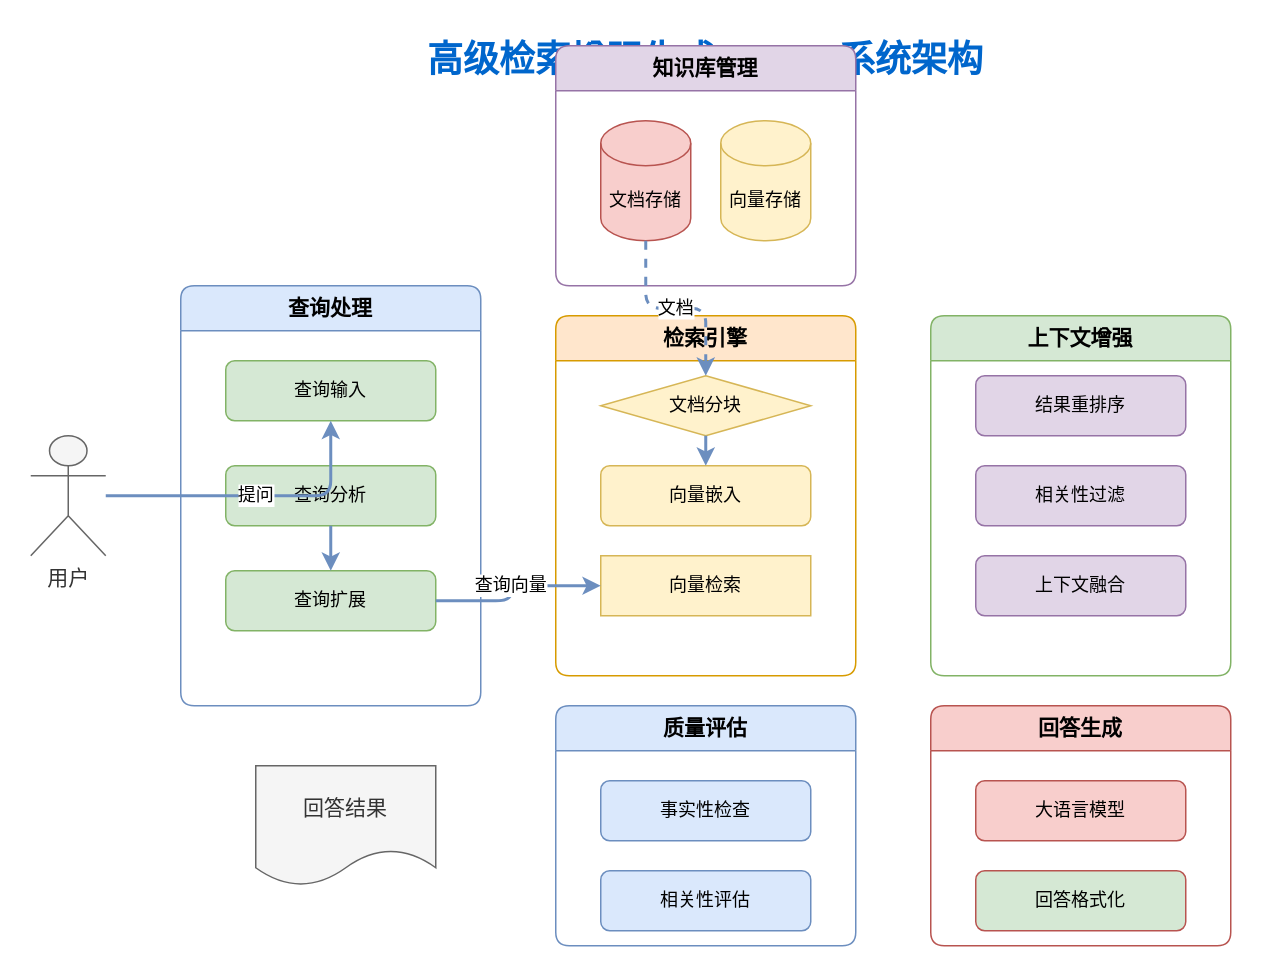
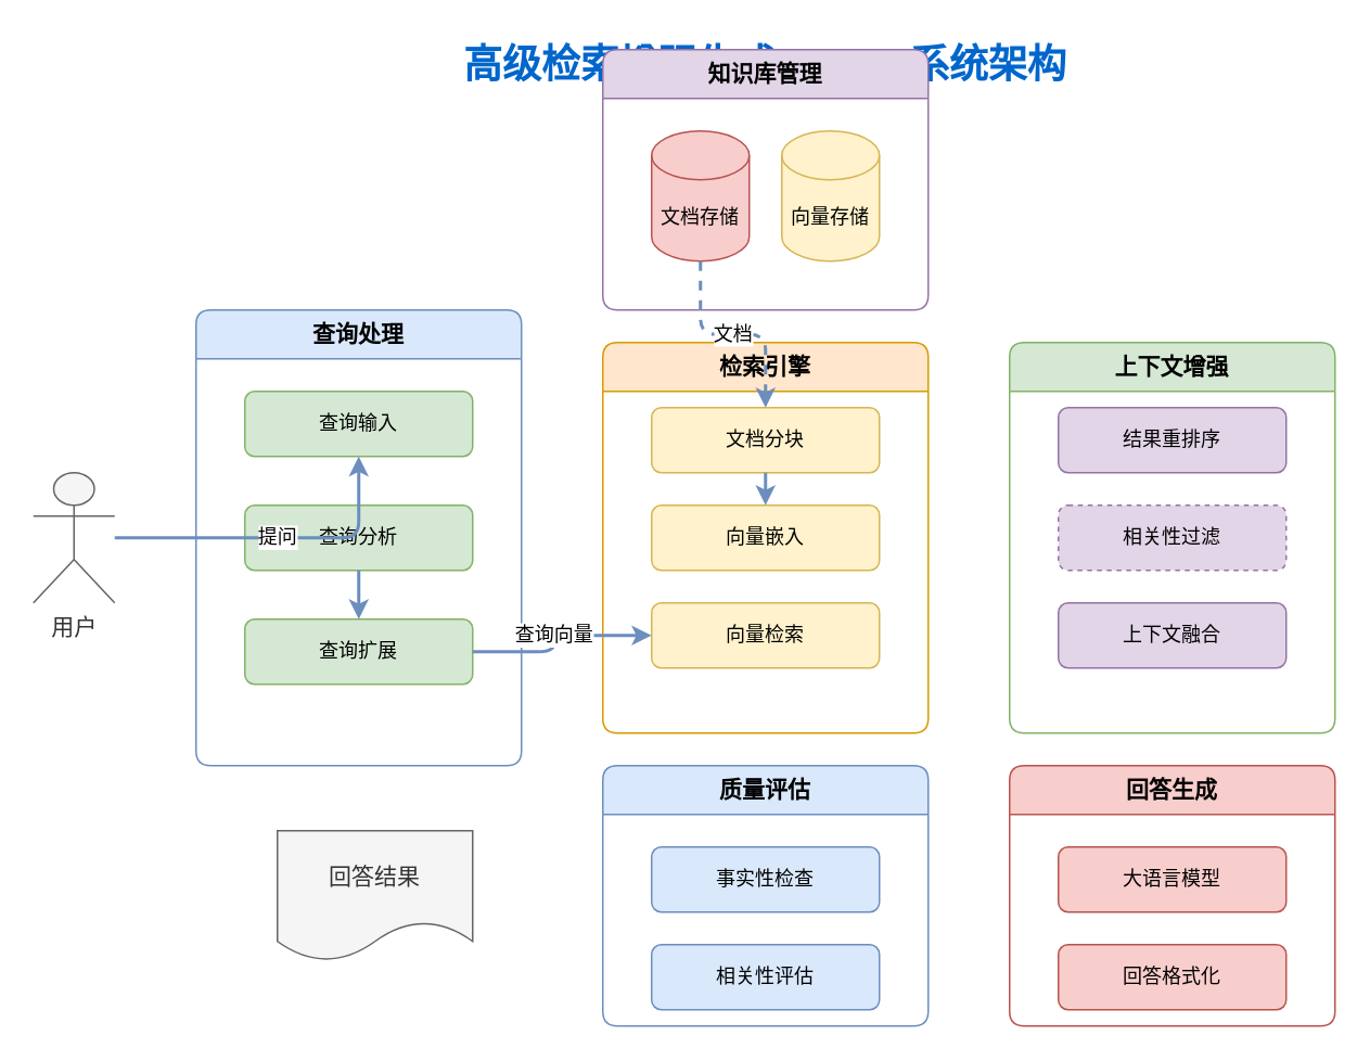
  <mxCell id="0" />
  <mxCell id="1" parent="0" />
  <mxCell id="2" value="高级检索增强生成 (RAG) 系统架构" style="text;html=1;strokeColor=none;fillColor=none;align=center;verticalAlign=middle;whiteSpace=wrap;rounded=0;fontSize=24;fontStyle=1;fontColor=#0066CC;" vertex="1" parent="1"><mxGeometry x="170" y="20" width="600" height="40" as="geometry" /></mxCell>
  <mxCell id="3" value="用户" style="shape=umlActor;verticalLabelPosition=bottom;verticalAlign=top;html=1;outlineConnect=0;fillColor=#f5f5f5;strokeColor=#666666;fontColor=#333333;fontSize=14;" vertex="1" parent="1"><mxGeometry x="20" y="290" width="50" height="80" as="geometry" /></mxCell>
  <mxCell id="4" value="查询处理" style="swimlane;whiteSpace=wrap;html=1;fillColor=#dae8fc;strokeColor=#6c8ebf;fontSize=14;fontStyle=1;startSize=30;rounded=1;arcSize=10;" vertex="1" parent="1"><mxGeometry x="120" y="190" width="200" height="280" as="geometry" /></mxCell>
  <mxCell id="5" value="查询输入" style="rounded=1;whiteSpace=wrap;html=1;fillColor=#d5e8d4;strokeColor=#82b366;fontSize=12;" vertex="1" parent="4"><mxGeometry x="30" y="50" width="140" height="40" as="geometry" /></mxCell>
  <mxCell id="6" value="查询分析" style="rounded=1;whiteSpace=wrap;html=1;fillColor=#d5e8d4;strokeColor=#82b366;fontSize=12;" vertex="1" parent="4"><mxGeometry x="30" y="120" width="140" height="40" as="geometry" /></mxCell>
  <mxCell id="7" value="查询扩展" style="rounded=1;whiteSpace=wrap;html=1;fillColor=#d5e8d4;strokeColor=#82b366;fontSize=12;" vertex="1" parent="4"><mxGeometry x="30" y="190" width="140" height="40" as="geometry" /></mxCell>
  <mxCell id="8" value="知识库管理" style="swimlane;whiteSpace=wrap;html=1;fillColor=#e1d5e7;strokeColor=#9673a6;fontSize=14;fontStyle=1;startSize=30;rounded=1;arcSize=10;" vertex="1" parent="1"><mxGeometry x="370" y="30" width="200" height="160" as="geometry" /></mxCell>
  <mxCell id="9" value="文档存储" style="shape=cylinder3;whiteSpace=wrap;html=1;boundedLbl=1;backgroundOutline=1;size=15;fillColor=#f8cecc;strokeColor=#b85450;fontSize=12;" vertex="1" parent="8"><mxGeometry x="30" y="50" width="60" height="80" as="geometry" /></mxCell>
  <mxCell id="10" value="向量存储" style="shape=cylinder3;whiteSpace=wrap;html=1;boundedLbl=1;backgroundOutline=1;size=15;fillColor=#fff2cc;strokeColor=#d6b656;fontSize=12;" vertex="1" parent="8"><mxGeometry x="110" y="50" width="60" height="80" as="geometry" /></mxCell>
  <mxCell id="11" value="检索引擎" style="swimlane;whiteSpace=wrap;html=1;fillColor=#ffe6cc;strokeColor=#d79b00;fontSize=14;fontStyle=1;startSize=30;rounded=1;arcSize=10;" vertex="1" parent="1"><mxGeometry x="370" y="210" width="200" height="240" as="geometry" /></mxCell>
- <mxCell id="12" value="文档分块" style="rhombus;whiteSpace=wrap;html=1;fillColor=#fff2cc;strokeColor=#d6b656;fontSize=12;" vertex="1" parent="11"><mxGeometry x="30" y="40" width="140" height="40" as="geometry" /></mxCell>
+ <mxCell id="12" value="文档分块" style="rounded=1;whiteSpace=wrap;html=1;fillColor=#fff2cc;strokeColor=#d6b656;fontSize=12;" vertex="1" parent="11"><mxGeometry x="30" y="40" width="140" height="40" as="geometry" /></mxCell>
  <mxCell id="13" value="向量嵌入" style="rounded=1;whiteSpace=wrap;html=1;fillColor=#fff2cc;strokeColor=#d6b656;fontSize=12;" vertex="1" parent="11"><mxGeometry x="30" y="100" width="140" height="40" as="geometry" /></mxCell>
- <mxCell id="14" value="向量检索" style="whiteSpace=wrap;html=1;fillColor=#fff2cc;strokeColor=#d6b656;fontSize=12;rounded=0;" vertex="1" parent="11"><mxGeometry x="30" y="160" width="140" height="40" as="geometry" /></mxCell>
+ <mxCell id="14" value="向量检索" style="rounded=1;whiteSpace=wrap;html=1;fillColor=#fff2cc;strokeColor=#d6b656;fontSize=12;" vertex="1" parent="11"><mxGeometry x="30" y="160" width="140" height="40" as="geometry" /></mxCell>
  <mxCell id="15" value="上下文增强" style="swimlane;whiteSpace=wrap;html=1;fillColor=#d5e8d4;strokeColor=#82b366;fontSize=14;fontStyle=1;startSize=30;rounded=1;arcSize=10;" vertex="1" parent="1"><mxGeometry x="620" y="210" width="200" height="240" as="geometry" /></mxCell>
  <mxCell id="16" value="结果重排序" style="rounded=1;whiteSpace=wrap;html=1;fillColor=#e1d5e7;strokeColor=#9673a6;fontSize=12;" vertex="1" parent="15"><mxGeometry x="30" y="40" width="140" height="40" as="geometry" /></mxCell>
- <mxCell id="17" value="相关性过滤" style="rounded=1;whiteSpace=wrap;html=1;fillColor=#e1d5e7;strokeColor=#9673a6;fontSize=12;" vertex="1" parent="15"><mxGeometry x="30" y="100" width="140" height="40" as="geometry" /></mxCell>
+ <mxCell id="17" value="相关性过滤" style="rounded=1;whiteSpace=wrap;html=1;fillColor=#e1d5e7;strokeColor=#9673a6;fontSize=12;dashed=1;" vertex="1" parent="15"><mxGeometry x="30" y="100" width="140" height="40" as="geometry" /></mxCell>
  <mxCell id="18" value="上下文融合" style="rounded=1;whiteSpace=wrap;html=1;fillColor=#e1d5e7;strokeColor=#9673a6;fontSize=12;" vertex="1" parent="15"><mxGeometry x="30" y="160" width="140" height="40" as="geometry" /></mxCell>
  <mxCell id="19" value="回答生成" style="swimlane;whiteSpace=wrap;html=1;fillColor=#f8cecc;strokeColor=#b85450;fontSize=14;fontStyle=1;startSize=30;rounded=1;arcSize=10;" vertex="1" parent="1"><mxGeometry x="620" y="470" width="200" height="160" as="geometry" /></mxCell>
  <mxCell id="20" value="大语言模型" style="rounded=1;whiteSpace=wrap;html=1;fillColor=#f8cecc;strokeColor=#b85450;fontSize=12;" vertex="1" parent="19"><mxGeometry x="30" y="50" width="140" height="40" as="geometry" /></mxCell>
- <mxCell id="21" value="回答格式化" style="rounded=1;whiteSpace=wrap;html=1;fillColor=#d5e8d4;strokeColor=#b85450;fontSize=12;" vertex="1" parent="19"><mxGeometry x="30" y="110" width="140" height="40" as="geometry" /></mxCell>
+ <mxCell id="21" value="回答格式化" style="rounded=1;whiteSpace=wrap;html=1;fillColor=#f8cecc;strokeColor=#b85450;fontSize=12;" vertex="1" parent="19"><mxGeometry x="30" y="110" width="140" height="40" as="geometry" /></mxCell>
  <mxCell id="22" value="质量评估" style="swimlane;whiteSpace=wrap;html=1;fillColor=#dae8fc;strokeColor=#6c8ebf;fontSize=14;fontStyle=1;startSize=30;rounded=1;arcSize=10;" vertex="1" parent="1"><mxGeometry x="370" y="470" width="200" height="160" as="geometry" /></mxCell>
  <mxCell id="23" value="事实性检查" style="rounded=1;whiteSpace=wrap;html=1;fillColor=#dae8fc;strokeColor=#6c8ebf;fontSize=12;" vertex="1" parent="22"><mxGeometry x="30" y="50" width="140" height="40" as="geometry" /></mxCell>
  <mxCell id="24" value="相关性评估" style="rounded=1;whiteSpace=wrap;html=1;fillColor=#dae8fc;strokeColor=#6c8ebf;fontSize=12;" vertex="1" parent="22"><mxGeometry x="30" y="110" width="140" height="40" as="geometry" /></mxCell>
  <mxCell id="25" value="回答结果" style="shape=document;whiteSpace=wrap;html=1;boundedLbl=1;fillColor=#f5f5f5;strokeColor=#666666;fontColor=#333333;fontSize=14;" vertex="1" parent="1"><mxGeometry x="170" y="510" width="120" height="80" as="geometry" /></mxCell>
  <mxCell id="26" value="提问" style="edgeStyle=orthogonalEdgeStyle;rounded=1;orthogonalLoop=1;jettySize=auto;html=1;strokeWidth=2;strokeColor=#6c8ebf;fontSize=12;" edge="1" parent="1" source="3" target="5"><mxGeometry relative="1" as="geometry" /></mxCell>
  <mxCell id="27" value="" style="edgeStyle=orthogonalEdgeStyle;rounded=1;orthogonalLoop=1;jettySize=auto;html=1;strokeWidth=2;strokeColor=#6c8ebf;fontSize=12;" edge="1" parent="1" source="6" target="7"><mxGeometry relative="1" as="geometry" /></mxCell>
  <mxCell id="28" value="查询向量" style="edgeStyle=orthogonalEdgeStyle;rounded=1;orthogonalLoop=1;jettySize=auto;html=1;strokeWidth=2;strokeColor=#6c8ebf;fontSize=12;exitX=1;exitY=0.5;exitDx=0;exitDy=0;entryX=0;entryY=0.5;entryDx=0;entryDy=0;" edge="1" parent="1" source="7" target="14"><mxGeometry relative="1" as="geometry"><Array as="points"><mxPoint x="340" y="400" /><mxPoint x="340" y="390" /></Array></mxGeometry></mxCell>
  <mxCell id="29" value="文档" style="edgeStyle=orthogonalEdgeStyle;rounded=1;orthogonalLoop=1;jettySize=auto;html=1;strokeWidth=2;strokeColor=#6c8ebf;fontSize=12;exitX=0.5;exitY=1;exitDx=0;exitDy=0;entryX=0.5;entryY=0;entryDx=0;entryDy=0;dashed=1;" edge="1" parent="1" source="9" target="12"><mxGeometry relative="1" as="geometry" /></mxCell>
  <mxCell id="30" value="" style="edgeStyle=orthogonalEdgeStyle;rounded=1;orthogonalLoop=1;jettySize=auto;html=1;strokeWidth=2;strokeColor=#6c8ebf;fontSize=12;" edge="1" parent="1" source="12" target="13"><mxGeometry relative="1" as="geometry" /></mxCell>
